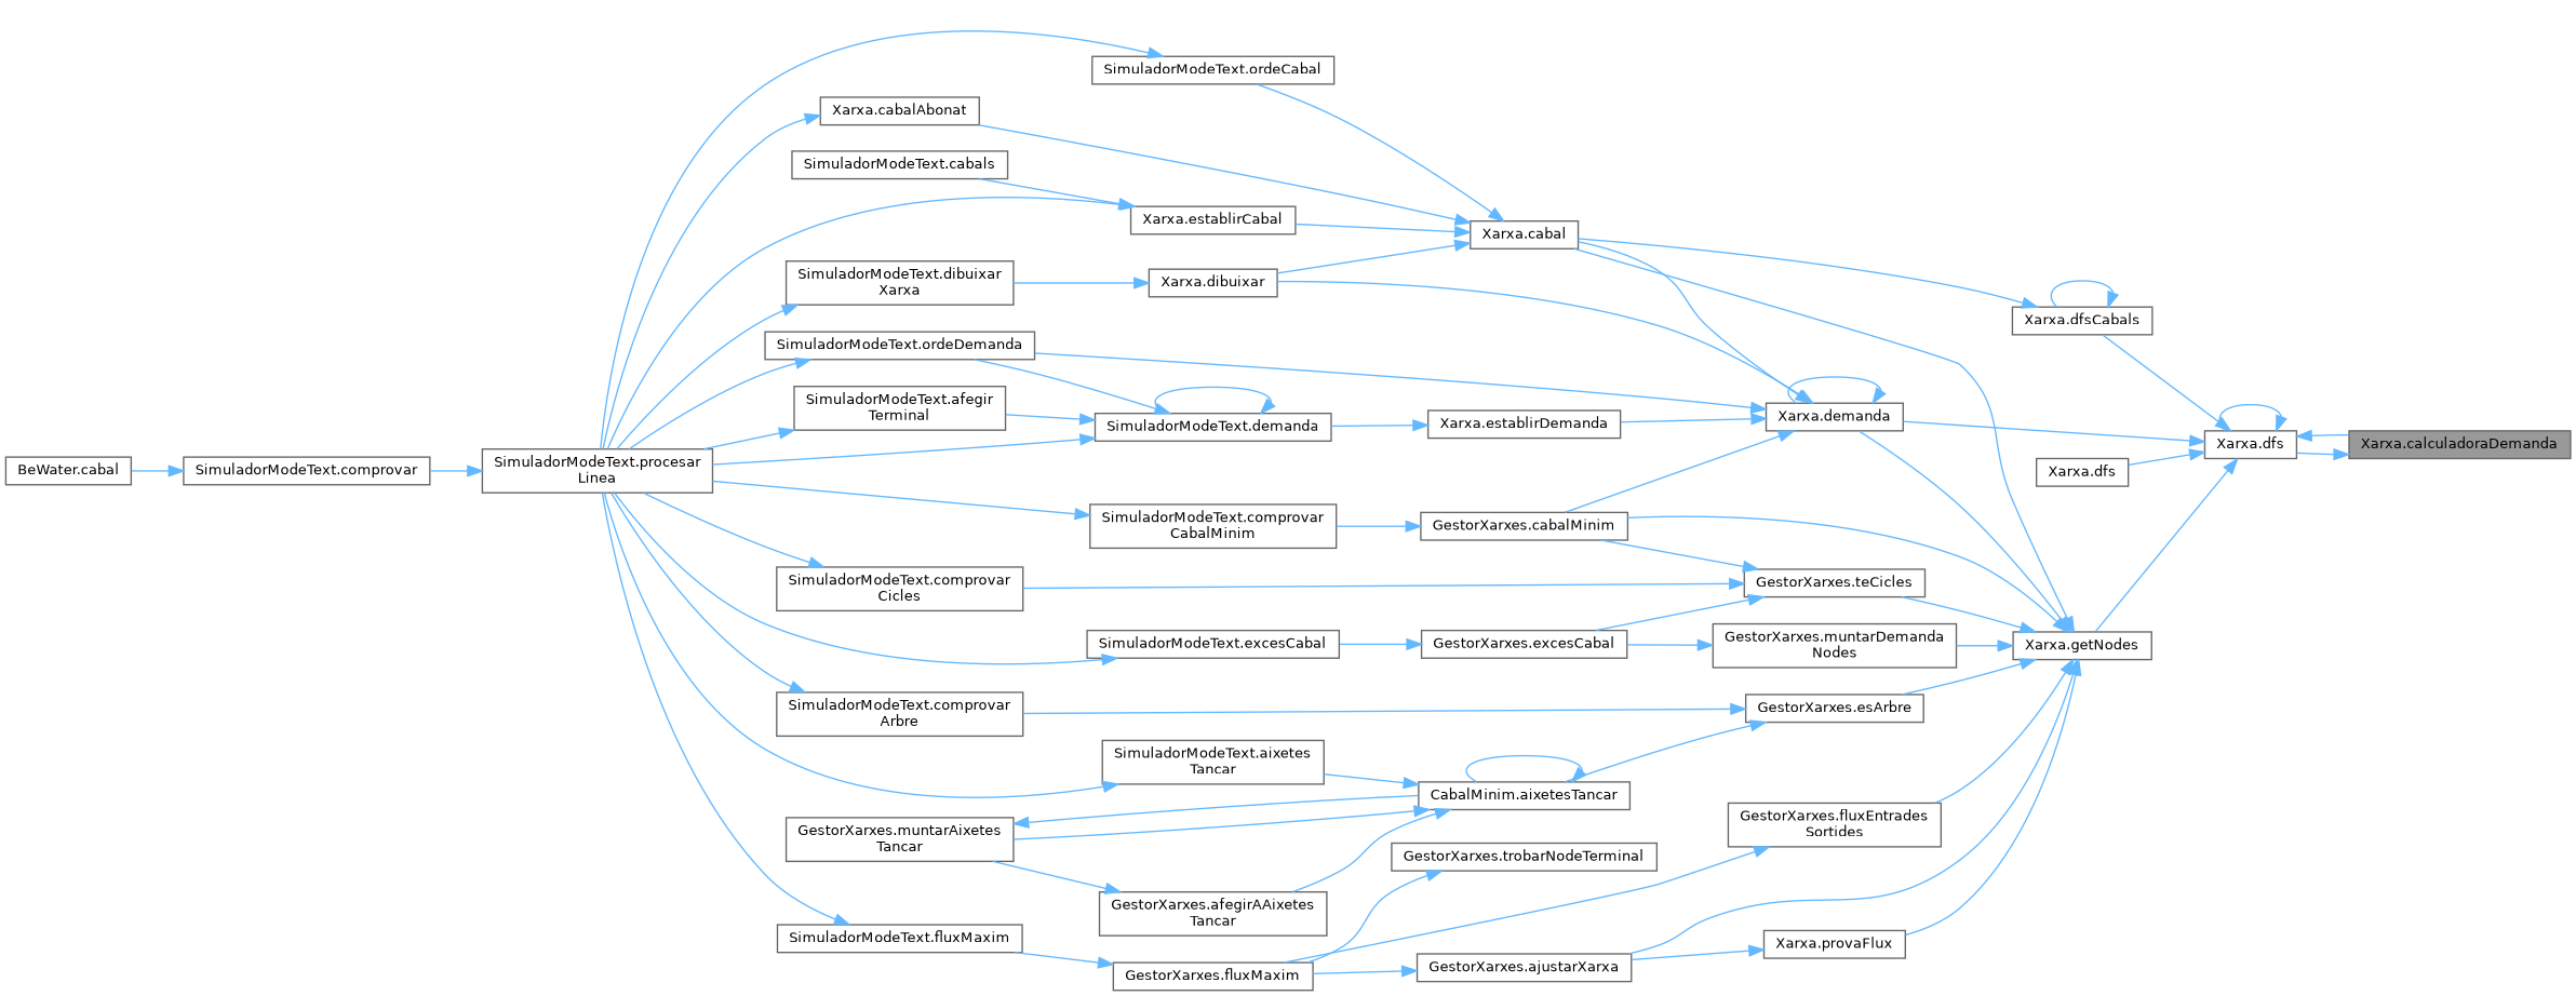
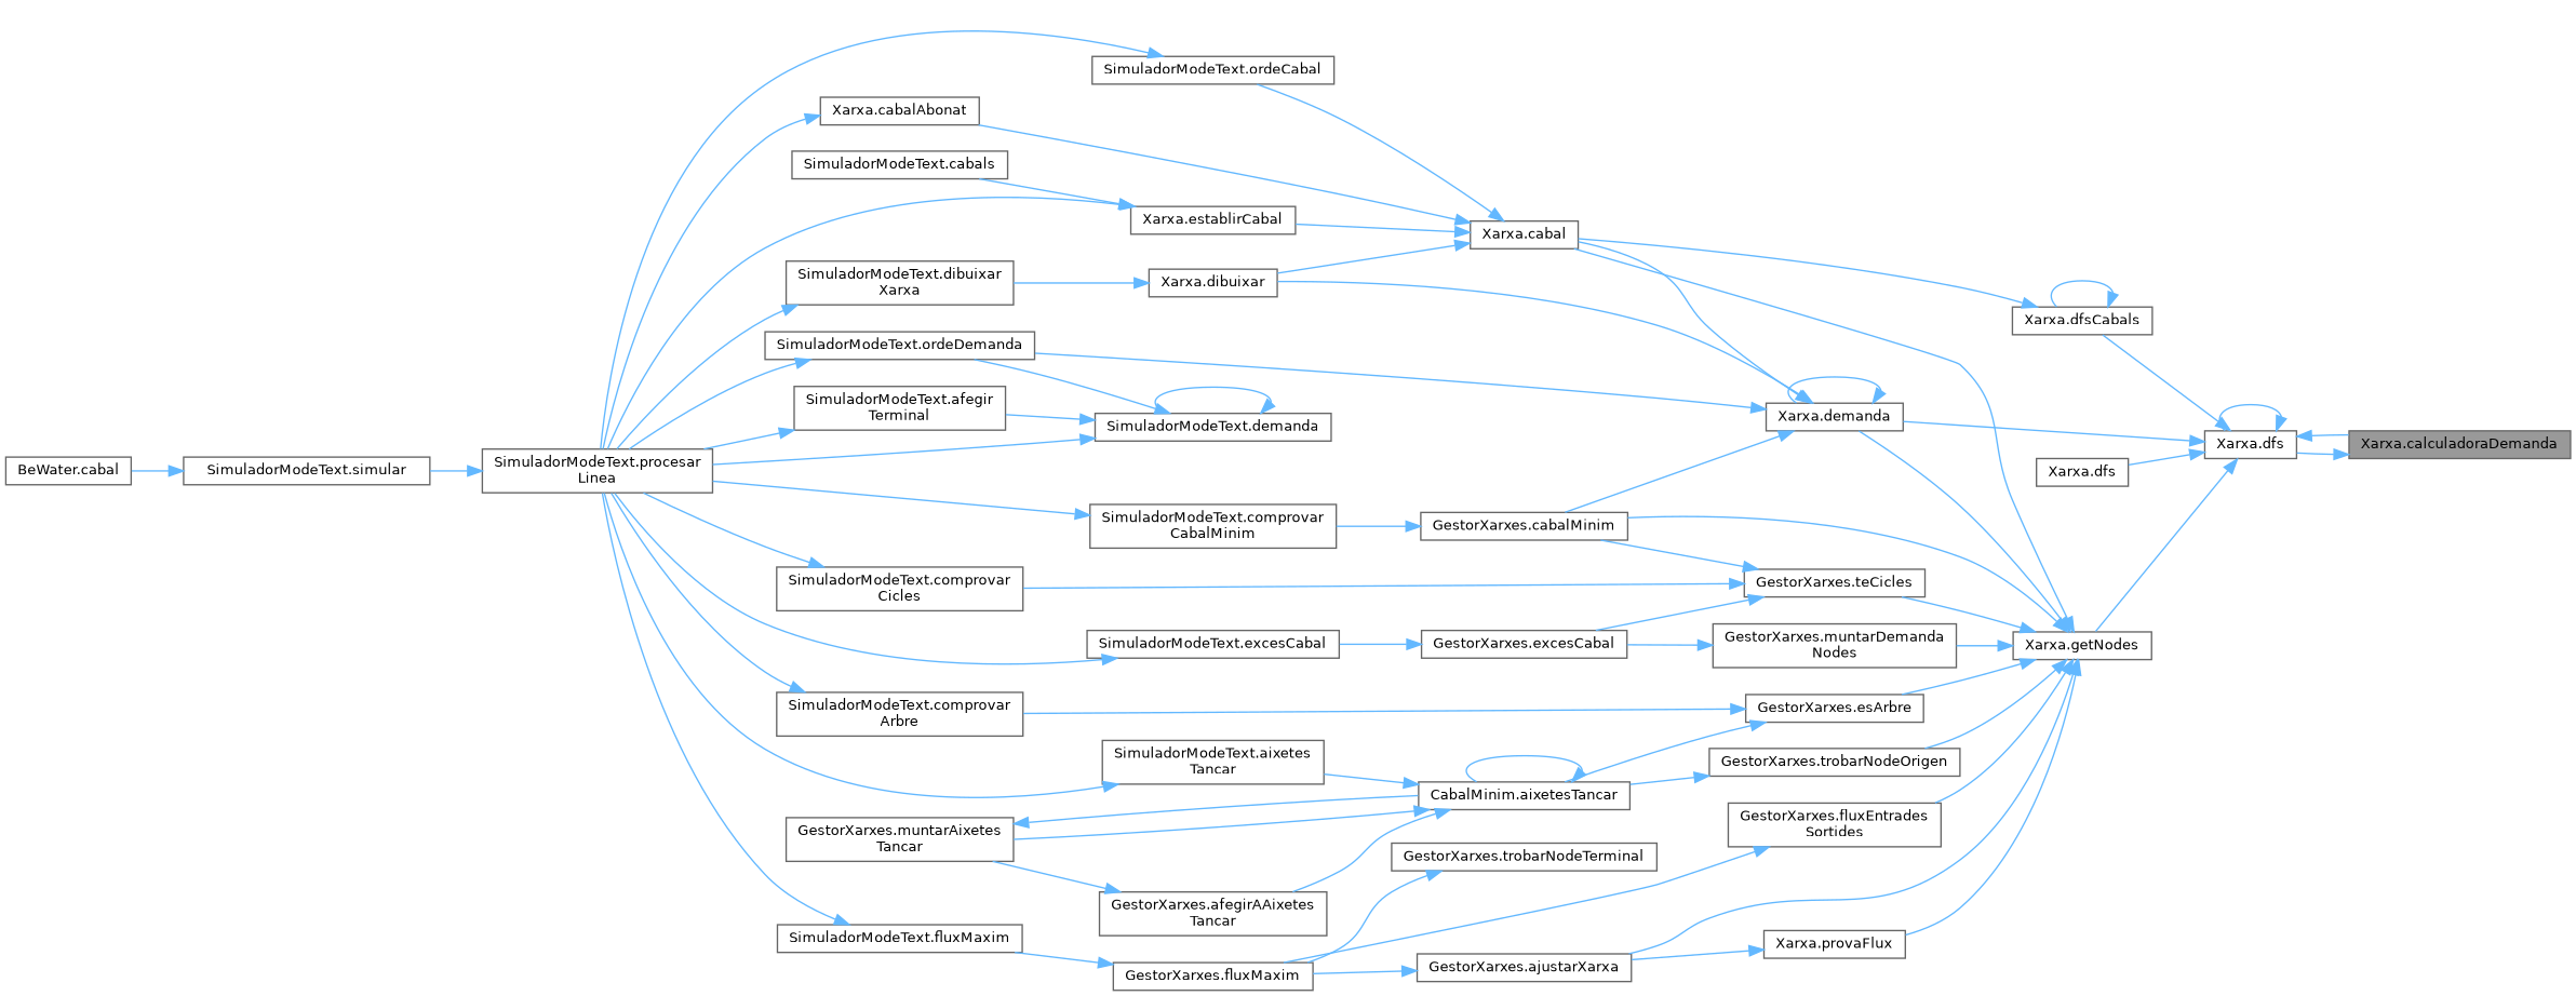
  digraph {
    rankdir=RL
    node [color=grey40 fillcolor=white fontname=Helvetica fontsize=10 shape=box style=filled]
    edge [color=steelblue1 dir=back fontname=Helvetica fontsize=10 labelfontname=Helvetica labelfontsize=10 style=solid]
    n1 [color=gray40 fillcolor=grey60 fontcolor=black height=0.2 label="Xarxa.calculadoraDemanda" width=0.4]
    n2 [height=0.2 label="Xarxa.dfs" width=0.4]
    n3 [height=0.2 label="Xarxa.demanda" width=0.4]
    n4 [height=0.2 label="Xarxa.dfsCabals" width=0.4]
    n5 [height=0.2 label="Xarxa.dfs" width=0.4]
    n6 [height=0.2 label="Xarxa.getNodes" width=0.4]
    n7 [height=0.2 label="Xarxa.cabal" width=0.4]
    n8 [height=0.2 label="Xarxa.dibuixar" width=0.4]
-   n9 [height=0.2 label="Xarxa.establirDemanda" width=0.4]
    n10 [height=0.2 label="SimuladorModeText.ordeDemanda" width=0.4]
    n11 [height=0.2 label="GestorXarxes.cabalMinim" width=0.4]
    n12 [height=0.2 label="GestorXarxes.ajustarXarxa" width=0.4]
    n13 [height=0.2 label="GestorXarxes.esArbre" width=0.4]
    n14 [height=0.2 label="GestorXarxes.fluxEntrades\lSortides" width=0.4]
    n15 [height=0.2 label="GestorXarxes.muntarDemanda\lNodes" width=0.4]
    n16 [height=0.2 label="Xarxa.provaFlux" width=0.4]
    n17 [height=0.2 label="GestorXarxes.teCicles" width=0.4]
+   n18 [height=0.2 label="GestorXarxes.trobarNodeOrigen" width=0.4]
    n19 [height=0.2 label="Xarxa.cabalAbonat" width=0.4]
    n20 [height=0.2 label="Xarxa.establirCabal" width=0.4]
    n21 [height=0.2 label="SimuladorModeText.ordeCabal" width=0.4]
    n22 [height=0.2 label="SimuladorModeText.dibuixar\lXarxa" width=0.4]
    n23 [height=0.2 label="SimuladorModeText.demanda" width=0.4]
    n24 [height=0.2 label="SimuladorModeText.procesar\lLinea" width=0.4]
    n25 [height=0.2 label="SimuladorModeText.cabals" width=0.4]
-   n26 [height=0.2 label="SimuladorModeText.comprovar" width=0.4]
+   n26 [height=0.2 label="SimuladorModeText.simular" width=0.4]
    n27 [height=0.2 label="BeWater.cabal" width=0.4]
    n28 [height=0.2 label="SimuladorModeText.afegir\lTerminal" width=0.4]
    n29 [height=0.2 label="GestorXarxes.fluxMaxim" width=0.4]
    n30 [height=0.2 label="SimuladorModeText.comprovar\lCabalMinim" width=0.4]
    n31 [height=0.2 label="CabalMinim.aixetesTancar" width=0.4]
    n32 [height=0.2 label="SimuladorModeText.comprovar\lArbre" width=0.4]
    n33 [height=0.2 label="GestorXarxes.excesCabal" width=0.4]
    n34 [height=0.2 label="SimuladorModeText.comprovar\lCicles" width=0.4]
    n35 [height=0.2 label="GestorXarxes.trobarNodeTerminal" width=0.4]
    n36 [height=0.2 label="SimuladorModeText.fluxMaxim" width=0.4]
    n37 [height=0.2 label="GestorXarxes.afegirAAixetes\lTancar" width=0.4]
    n38 [height=0.2 label="GestorXarxes.muntarAixetes\lTancar" width=0.4]
    n39 [height=0.2 label="SimuladorModeText.aixetes\lTancar" width=0.4]
    n40 [height=0.2 label="SimuladorModeText.excesCabal" width=0.4]
    n1 -> n2
    n2 -> n1
    n2 -> n2
    n2 -> n3
    n2 -> n4
    n2 -> n5
    n2 -> n6
    n3 -> n3
    n3 -> n7
    n3 -> n8
-   n3 -> n9
    n3 -> n10
    n3 -> n11
    n4 -> n4
    n4 -> n7
    n6 -> n3
    n6 -> n7
    n6 -> n11
    n6 -> n12
    n6 -> n13
    n6 -> n14
    n6 -> n15
    n6 -> n16
    n6 -> n17
+   n6 -> n18
    n7 -> n8
    n7 -> n19
    n7 -> n20
    n7 -> n21
    n8 -> n22
-   n9 -> n23
    n10 -> n24
    n11 -> n30
    n12 -> n29
    n13 -> n31
    n13 -> n32
    n14 -> n29
    n15 -> n33
    n16 -> n12
    n17 -> n11
    n17 -> n33
    n17 -> n34
+   n18 -> n31
    n19 -> n24
    n20 -> n24
    n20 -> n25
    n21 -> n24
    n22 -> n24
    n23 -> n10
    n23 -> n23
    n23 -> n24
    n23 -> n28
    n24 -> n26
    n26 -> n27
    n28 -> n24
    n29 -> n36
    n30 -> n24
    n31 -> n31
    n31 -> n37
    n31 -> n38
    n31 -> n39
    n32 -> n24
    n33 -> n40
    n34 -> n24
    n35 -> n29
    n36 -> n24
    n37 -> n38
    n38 -> n31
    n39 -> n24
    n40 -> n24
  }
